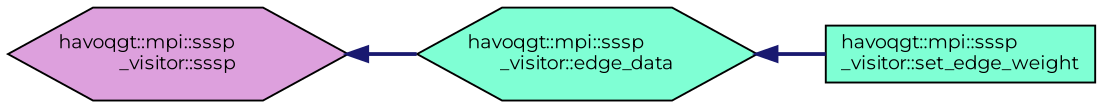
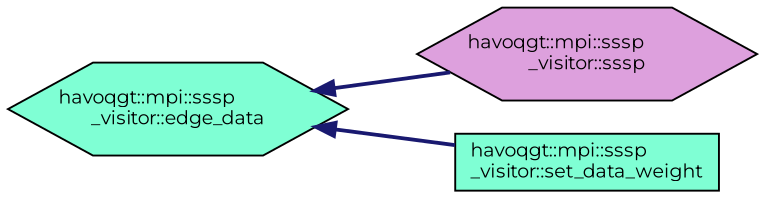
  digraph {
    fontname=Montserrat
    rankdir=LR
    node [color=black fillcolor=aquamarine fontname=Montserrat fontsize=10 shape=hexagon style=filled]
    edge [color=midnightblue dir=back fontname=Montserrat fontsize=10 labelfontname=Helvetica labelfontsize=10 style=bold]
    n1 [fontcolor=black height=0.2 label="havoqgt::mpi::sssp\l_visitor::edge_data" width=0.4]
    n2 [fillcolor=plum height=0.2 label="havoqgt::mpi::sssp\l_visitor::sssp" width=0.4]
-   n3 [height=0.2 label="havoqgt::mpi::sssp\l_visitor::set_edge_weight" shape=box width=0.4]
-   n2 -> n1
+   n3 [height=0.2 label="havoqgt::mpi::sssp\l_visitor::set_data_weight" shape=box width=0.4]
+   n1 -> n2
    n1 -> n3
  }
